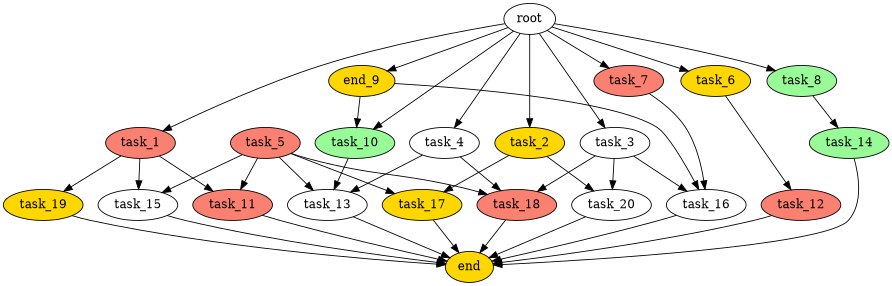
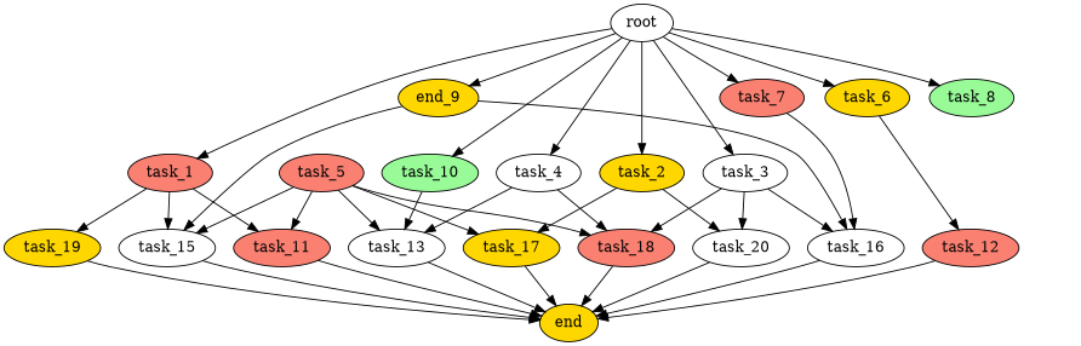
  digraph {
    node [fillcolor=white style=filled]
    task_1 [fillcolor=salmon]
    root
    task_2 [fillcolor=gold]
    task_3
    task_4
    task_6 [fillcolor=gold]
    task_7 [fillcolor=salmon]
    task_8 [fillcolor=palegreen]
    n9 [fillcolor=gold label=end_9]
    task_10 [fillcolor=palegreen]
    task_11 [fillcolor=salmon]
    task_15
    task_19 [fillcolor=gold]
    task_17 [fillcolor=gold]
    task_20
    task_16
    task_18 [fillcolor=salmon]
    task_13
    task_5 [fillcolor=salmon]
    task_12 [fillcolor=salmon]
-   task_14 [fillcolor=palegreen]
    end [fillcolor=gold]
    task_1 -> task_11
    task_1 -> task_15
    task_1 -> task_19
    root -> task_1
    root -> task_2
    root -> task_3
    root -> task_4
    root -> task_6
    root -> task_7
    root -> task_8
    root -> n9
    root -> task_10
    task_2 -> task_17
    task_2 -> task_20
    task_3 -> task_20
    task_3 -> task_16
    task_3 -> task_18
    task_4 -> task_18
    task_4 -> task_13
    task_6 -> task_12
    task_7 -> task_16
-   task_8 -> task_14
-   n9 -> task_10
+   n9 -> task_15
    n9 -> task_16
    task_10 -> task_13
    task_11 -> end
    task_15 -> end
    task_19 -> end
    task_17 -> end
    task_20 -> end
    task_16 -> end
    task_18 -> end
    task_13 -> end
    task_5 -> task_11
    task_5 -> task_15
    task_5 -> task_17
    task_5 -> task_18
    task_5 -> task_13
    task_12 -> end
-   task_14 -> end
  }
